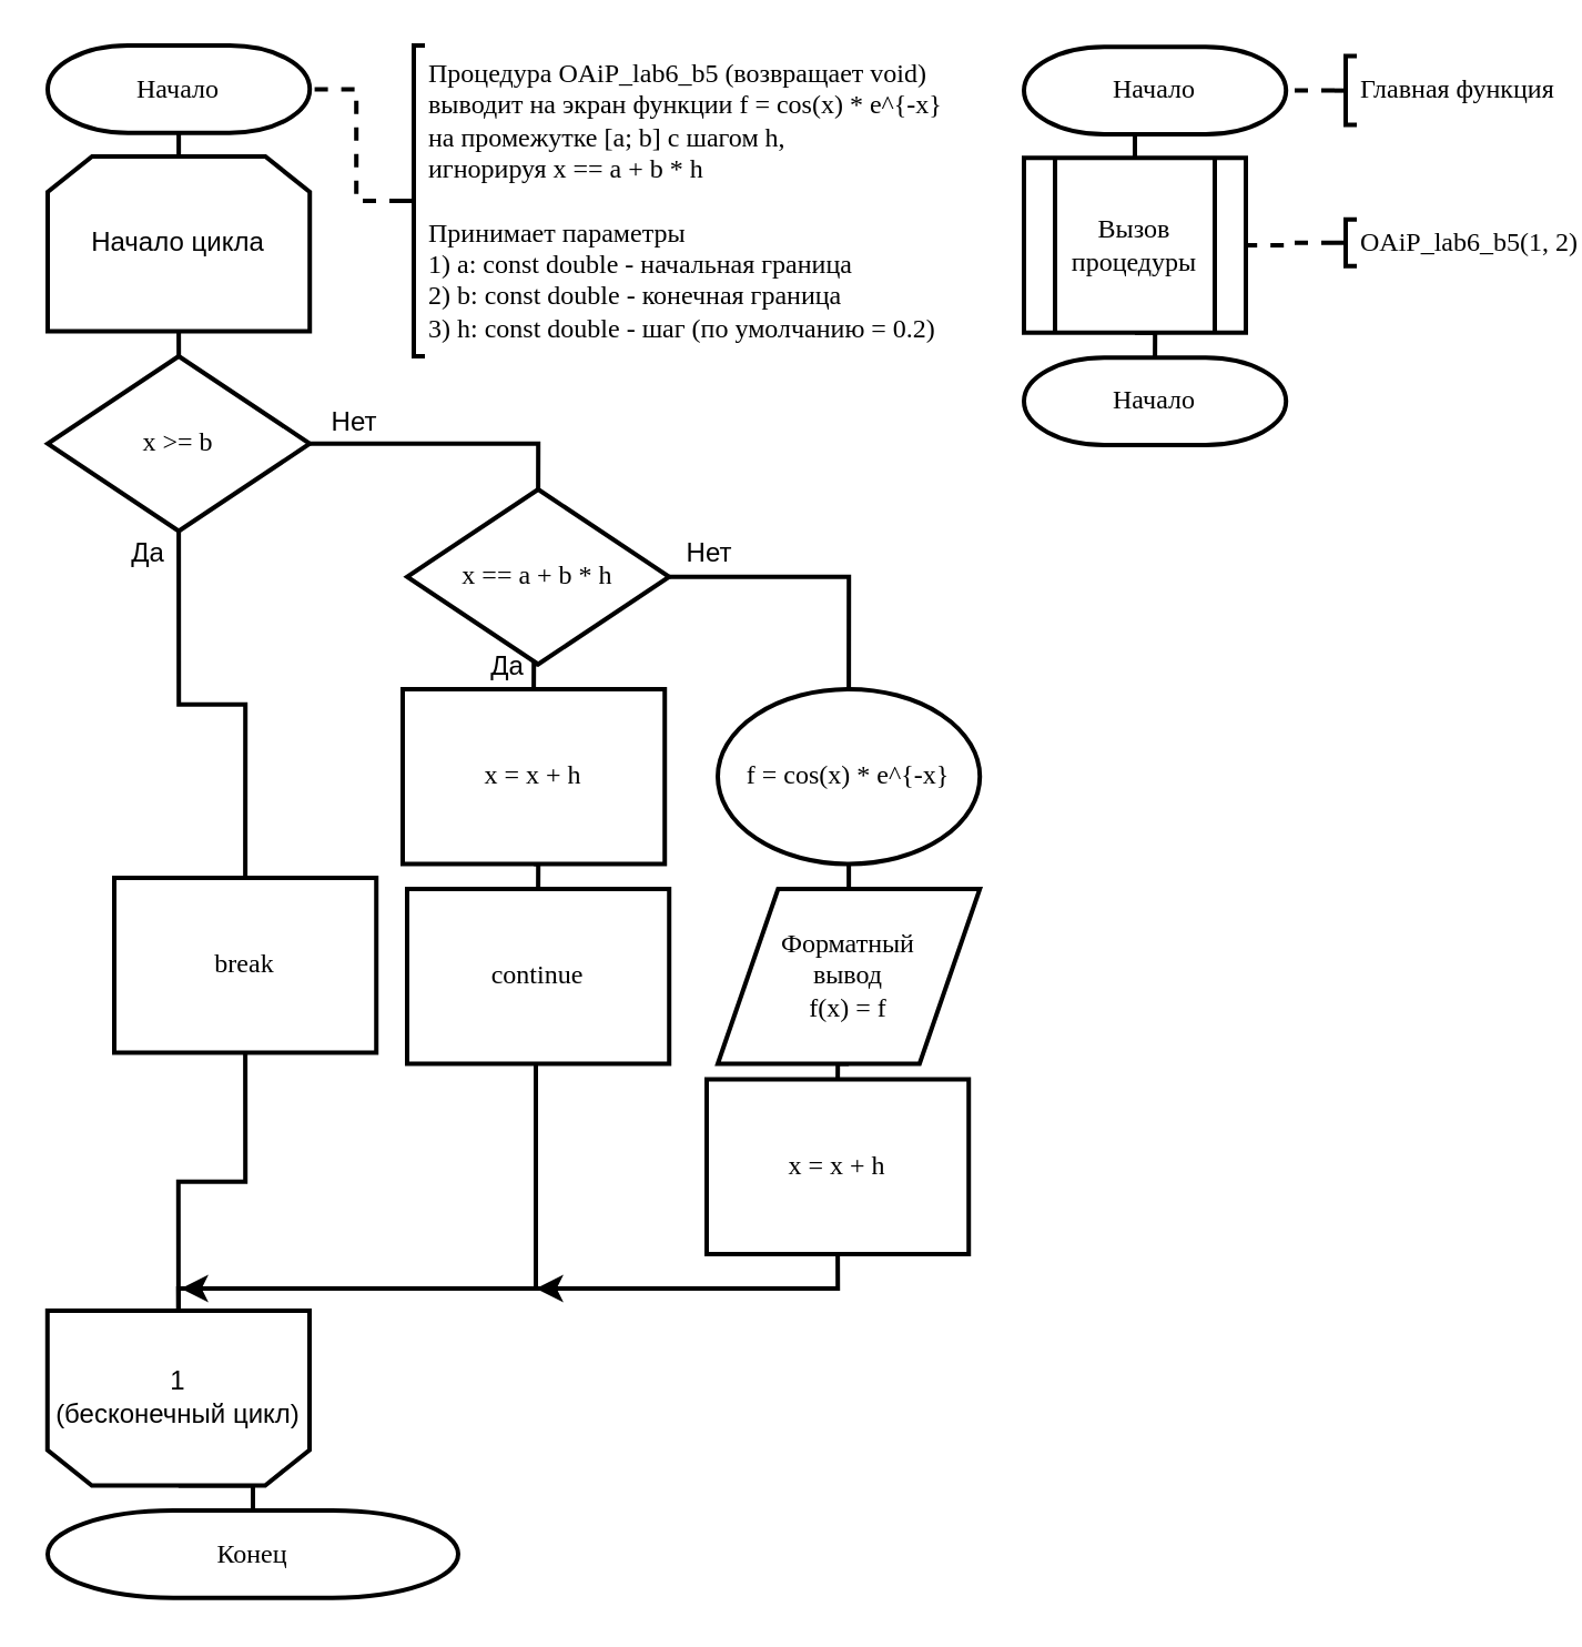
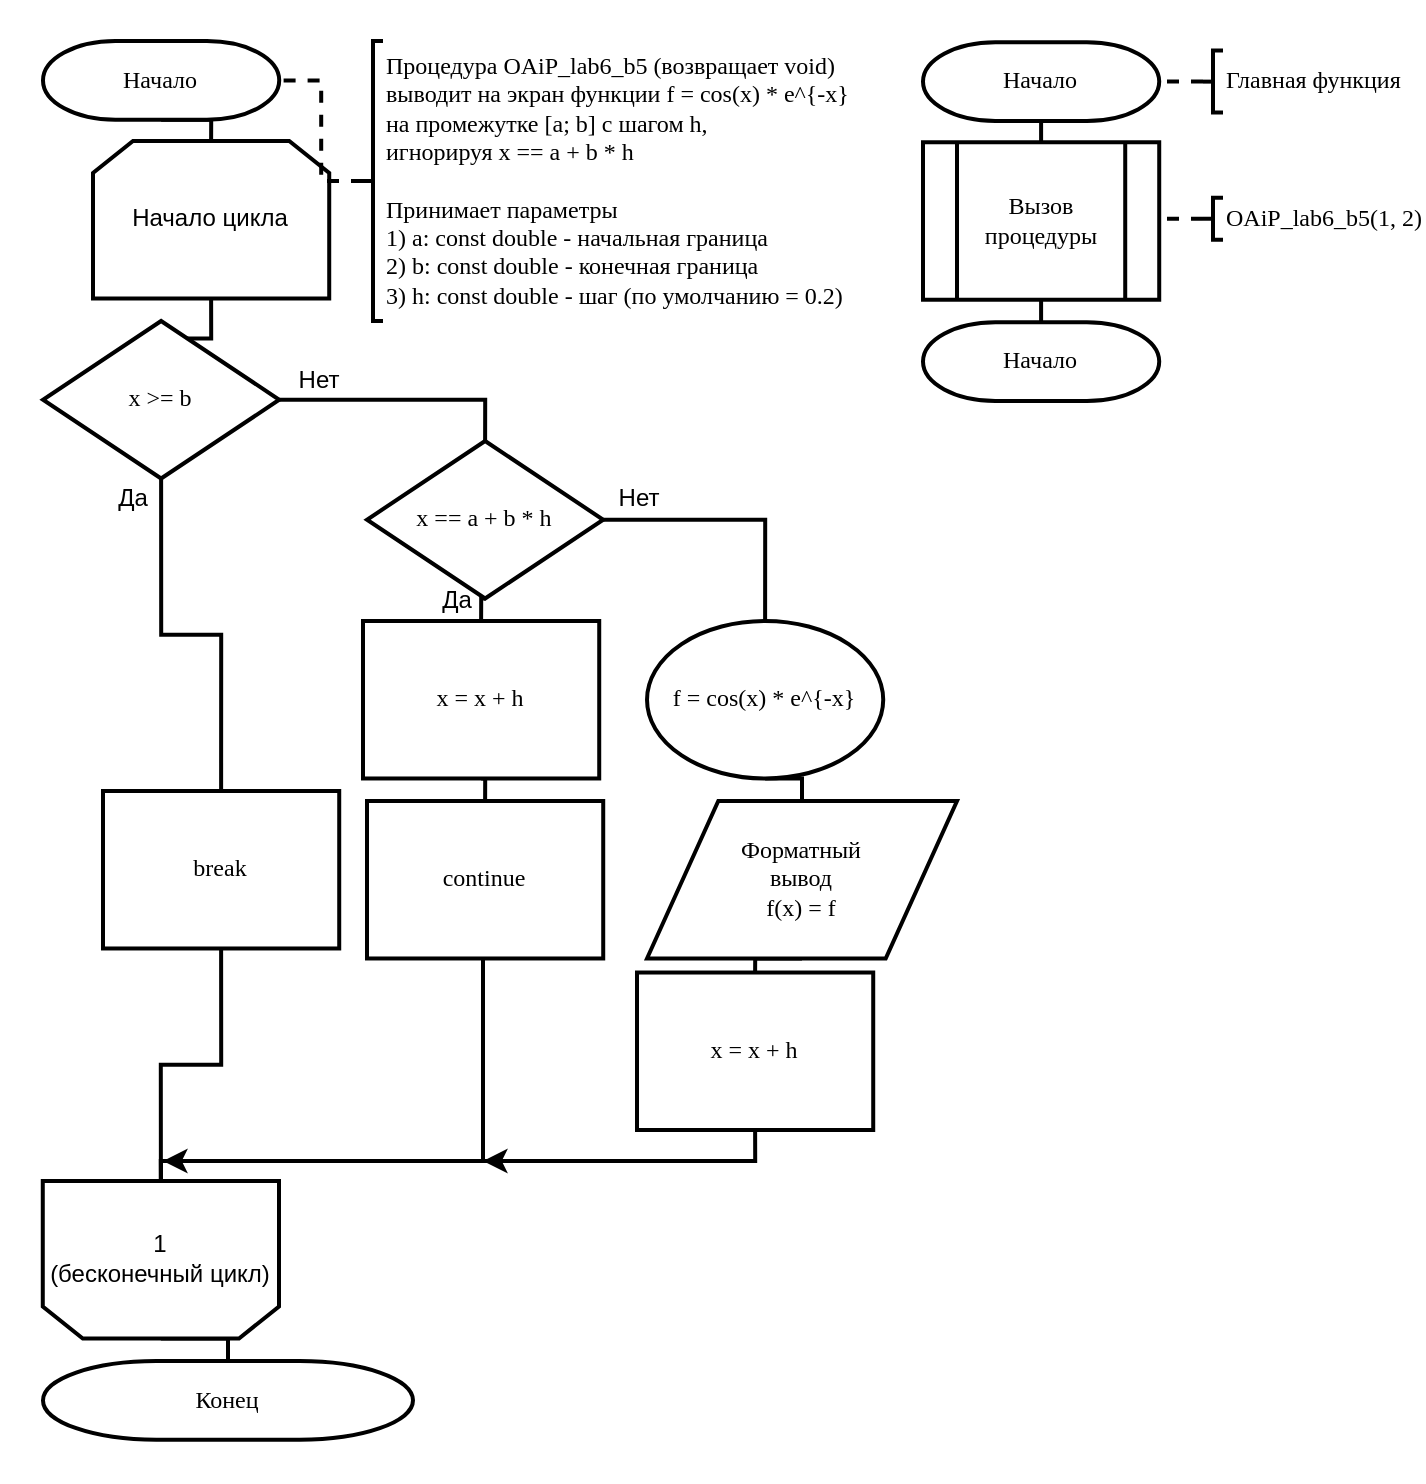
  <mxCell id="0" />
  <mxCell id="1" parent="0" />
  <mxCell id="2" style="edgeStyle=orthogonalEdgeStyle;rounded=0;orthogonalLoop=1;jettySize=auto;html=1;exitX=0.5;exitY=1;exitDx=0;exitDy=0;exitPerimeter=0;entryX=0.5;entryY=0;entryDx=0;entryDy=0;endArrow=none;endFill=0;strokeWidth=2;" edge="1" parent="1" source="3" target="5"><mxGeometry relative="1" as="geometry" /></mxCell>
  <mxCell id="3" value="Начало" style="strokeWidth=2;html=1;shape=mxgraph.flowchart.terminator;whiteSpace=wrap;rounded=0;fontFamily=Times New Roman;fillColor=default;" vertex="1" parent="1"><mxGeometry x="21" y="20" width="118.11" height="39.37" as="geometry" /></mxCell>
  <mxCell id="4" style="edgeStyle=orthogonalEdgeStyle;rounded=0;orthogonalLoop=1;jettySize=auto;html=1;exitX=0.5;exitY=1;exitDx=0;exitDy=0;endArrow=none;endFill=0;strokeWidth=2;" edge="1" parent="1" source="5" target="10"><mxGeometry relative="1" as="geometry" /></mxCell>
- <mxCell id="5" value="Начало цикла" style="shape=loopLimit;whiteSpace=wrap;html=1;strokeWidth=2;fillColor=default;" vertex="1" parent="1"><mxGeometry x="21" y="70" width="118.11" height="78.74" as="geometry" /></mxCell>
+ <mxCell id="5" value="Начало цикла" style="shape=loopLimit;whiteSpace=wrap;html=1;strokeWidth=2;fillColor=default;" vertex="1" parent="1"><mxGeometry x="46" y="70" width="118.11" height="78.74" as="geometry" /></mxCell>
  <mxCell id="6" style="edgeStyle=orthogonalEdgeStyle;rounded=0;orthogonalLoop=1;jettySize=auto;html=1;exitX=0.5;exitY=1;exitDx=0;exitDy=0;entryX=0.5;entryY=0;entryDx=0;entryDy=0;entryPerimeter=0;endArrow=none;endFill=0;strokeWidth=2;" edge="1" parent="1" source="7" target="24"><mxGeometry relative="1" as="geometry" /></mxCell>
  <mxCell id="7" value="1&lt;br&gt;(бесконечный цикл)" style="shape=loopLimit;whiteSpace=wrap;html=1;strokeWidth=2;flipV=1;fillColor=default;" vertex="1" parent="1"><mxGeometry x="20.89" y="590" width="118.11" height="78.74" as="geometry" /></mxCell>
  <mxCell id="8" style="edgeStyle=orthogonalEdgeStyle;rounded=0;orthogonalLoop=1;jettySize=auto;html=1;exitX=0.5;exitY=1;exitDx=0;exitDy=0;exitPerimeter=0;entryX=0.5;entryY=0;entryDx=0;entryDy=0;endArrow=none;endFill=0;strokeWidth=2;" edge="1" parent="1" source="10" target="41"><mxGeometry relative="1" as="geometry" /></mxCell>
  <mxCell id="9" style="edgeStyle=orthogonalEdgeStyle;rounded=0;orthogonalLoop=1;jettySize=auto;html=1;exitX=1;exitY=0.5;exitDx=0;exitDy=0;exitPerimeter=0;entryX=0.5;entryY=0;entryDx=0;entryDy=0;entryPerimeter=0;endArrow=none;endFill=0;strokeWidth=2;" edge="1" parent="1" source="10" target="13"><mxGeometry relative="1" as="geometry" /></mxCell>
  <mxCell id="10" value="x &amp;gt;= b" style="strokeWidth=2;html=1;shape=mxgraph.flowchart.decision;whiteSpace=wrap;rounded=0;fillColor=default;fontFamily=Times New Roman;" vertex="1" parent="1"><mxGeometry x="21" y="160" width="118.11" height="78.74" as="geometry" /></mxCell>
  <mxCell id="11" style="edgeStyle=orthogonalEdgeStyle;rounded=0;orthogonalLoop=1;jettySize=auto;html=1;exitX=0.5;exitY=1;exitDx=0;exitDy=0;exitPerimeter=0;entryX=0.5;entryY=0;entryDx=0;entryDy=0;endArrow=none;endFill=0;strokeWidth=2;" edge="1" parent="1" source="13" target="15"><mxGeometry relative="1" as="geometry" /></mxCell>
  <mxCell id="12" style="edgeStyle=orthogonalEdgeStyle;rounded=0;orthogonalLoop=1;jettySize=auto;html=1;exitX=1;exitY=0.5;exitDx=0;exitDy=0;exitPerimeter=0;entryX=0.5;entryY=0;entryDx=0;entryDy=0;endArrow=none;endFill=0;strokeWidth=2;" edge="1" parent="1" source="13" target="19"><mxGeometry relative="1" as="geometry" /></mxCell>
  <mxCell id="13" value="x == a + b * h" style="strokeWidth=2;html=1;shape=mxgraph.flowchart.decision;whiteSpace=wrap;rounded=0;fillColor=default;fontFamily=Times New Roman;" vertex="1" parent="1"><mxGeometry x="183" y="220" width="118.11" height="78.74" as="geometry" /></mxCell>
  <mxCell id="14" style="edgeStyle=orthogonalEdgeStyle;rounded=0;orthogonalLoop=1;jettySize=auto;html=1;exitX=0.5;exitY=1;exitDx=0;exitDy=0;entryX=0.5;entryY=0;entryDx=0;entryDy=0;endArrow=none;endFill=0;strokeWidth=2;" edge="1" parent="1" source="15" target="17"><mxGeometry relative="1" as="geometry" /></mxCell>
  <mxCell id="15" value="x = x + h" style="rounded=0;whiteSpace=wrap;html=1;absoluteArcSize=1;arcSize=14;strokeWidth=2;fontFamily=Times New Roman;fillColor=default;" vertex="1" parent="1"><mxGeometry x="181" y="310" width="118.11" height="78.74" as="geometry" /></mxCell>
  <mxCell id="16" style="edgeStyle=orthogonalEdgeStyle;rounded=0;orthogonalLoop=1;jettySize=auto;html=1;exitX=0.5;exitY=1;exitDx=0;exitDy=0;endArrow=none;endFill=0;strokeWidth=2;" edge="1" parent="1" source="17" target="7"><mxGeometry relative="1" as="geometry"><Array as="points"><mxPoint x="241" y="479" /><mxPoint x="241" y="580" /><mxPoint x="80" y="580" /></Array></mxGeometry></mxCell>
  <mxCell id="17" value="continue" style="rounded=0;whiteSpace=wrap;html=1;absoluteArcSize=1;arcSize=14;strokeWidth=2;fontFamily=Times New Roman;fillColor=default;" vertex="1" parent="1"><mxGeometry x="183" y="400" width="118.11" height="78.74" as="geometry" /></mxCell>
  <mxCell id="18" style="edgeStyle=orthogonalEdgeStyle;rounded=0;orthogonalLoop=1;jettySize=auto;html=1;exitX=0.5;exitY=1;exitDx=0;exitDy=0;entryX=0.5;entryY=0;entryDx=0;entryDy=0;endArrow=none;endFill=0;strokeWidth=2;" edge="1" parent="1" source="19" target="23"><mxGeometry relative="1" as="geometry" /></mxCell>
  <mxCell id="19" value="f = cos(x) * e^{-x}" style="ellipse;whiteSpace=wrap;html=1;absoluteArcSize=1;arcSize=14;strokeWidth=2;fontFamily=Times New Roman;fillColor=default;" vertex="1" parent="1"><mxGeometry x="323" y="310" width="118.11" height="78.74" as="geometry" /></mxCell>
  <mxCell id="20" style="edgeStyle=orthogonalEdgeStyle;rounded=0;orthogonalLoop=1;jettySize=auto;html=1;exitX=0.5;exitY=1;exitDx=0;exitDy=0;entryX=0.5;entryY=0;entryDx=0;entryDy=0;endArrow=none;endFill=0;strokeWidth=2;" edge="1" parent="1" source="21" target="7"><mxGeometry relative="1" as="geometry"><Array as="points"><mxPoint x="377" y="580" /><mxPoint x="80" y="580" /></Array></mxGeometry></mxCell>
  <mxCell id="21" value="x = x + h" style="rounded=0;whiteSpace=wrap;html=1;absoluteArcSize=1;arcSize=14;strokeWidth=2;fontFamily=Times New Roman;fillColor=default;" vertex="1" parent="1"><mxGeometry x="318" y="485.76" width="118.11" height="78.74" as="geometry" /></mxCell>
  <mxCell id="22" style="edgeStyle=orthogonalEdgeStyle;rounded=0;orthogonalLoop=1;jettySize=auto;html=1;exitX=0.5;exitY=1;exitDx=0;exitDy=0;entryX=0.5;entryY=0;entryDx=0;entryDy=0;endArrow=none;endFill=0;strokeWidth=2;" edge="1" parent="1" source="23" target="21"><mxGeometry relative="1" as="geometry" /></mxCell>
- <mxCell id="23" value="Форматный&lt;br&gt;вывод&lt;br&gt;f(x) = f" style="shape=parallelogram;html=1;strokeWidth=2;perimeter=parallelogramPerimeter;whiteSpace=wrap;rounded=0;arcSize=12;size=0.23;fillColor=default;fontFamily=Times New Roman;" vertex="1" parent="1"><mxGeometry x="323" y="400" width="118.11" height="78.74" as="geometry" /></mxCell>
+ <mxCell id="23" value="Форматный&lt;br&gt;вывод&lt;br&gt;f(x) = f" style="shape=parallelogram;html=1;strokeWidth=2;perimeter=parallelogramPerimeter;whiteSpace=wrap;rounded=0;arcSize=12;size=0.23;fillColor=default;fontFamily=Times New Roman;" vertex="1" parent="1"><mxGeometry x="323" y="400" width="155" height="78.74" as="geometry" /></mxCell>
  <mxCell id="24" value="Конец" style="strokeWidth=2;html=1;shape=mxgraph.flowchart.terminator;whiteSpace=wrap;rounded=0;fontFamily=Times New Roman;fillColor=default;" vertex="1" parent="1"><mxGeometry x="21" y="680" width="185" height="39.37" as="geometry" /></mxCell>
  <mxCell id="25" style="edgeStyle=orthogonalEdgeStyle;rounded=0;orthogonalLoop=1;jettySize=auto;html=1;exitX=0;exitY=0.5;exitDx=0;exitDy=0;exitPerimeter=0;entryX=1;entryY=0.5;entryDx=0;entryDy=0;entryPerimeter=0;endArrow=none;endFill=0;strokeWidth=2;dashed=1;" edge="1" parent="1" source="26" target="3"><mxGeometry relative="1" as="geometry" /></mxCell>
  <mxCell id="26" value="Процедура OAiP_lab6_b5 (возвращает void)&lt;br&gt;выводит на экран функции f = cos(x) * e^{-x}&lt;br&gt;на промежутке [a; b] с шагом h,&lt;br&gt;игнорируя x == a + b * h&lt;br&gt;&lt;br&gt;Принимает параметры&lt;br&gt;1) a: const double - начальная граница&lt;br&gt;2) b: const double - конечная граница&lt;br&gt;3) h: const double - шаг (по умолчанию = 0.2)" style="strokeWidth=2;html=1;shape=mxgraph.flowchart.annotation_2;align=left;labelPosition=right;pointerEvents=1;rounded=0;fontFamily=Times New Roman;fillColor=none;" vertex="1" parent="1"><mxGeometry x="181" y="20" width="10" height="140" as="geometry" /></mxCell>
  <mxCell id="27" style="edgeStyle=orthogonalEdgeStyle;rounded=0;orthogonalLoop=1;jettySize=auto;html=1;exitX=0.5;exitY=1;exitDx=0;exitDy=0;exitPerimeter=0;entryX=0.5;entryY=0;entryDx=0;entryDy=0;endArrow=none;endFill=0;strokeWidth=2;" edge="1" parent="1" source="28" target="30"><mxGeometry relative="1" as="geometry" /></mxCell>
  <mxCell id="28" value="Начало" style="strokeWidth=2;html=1;shape=mxgraph.flowchart.terminator;whiteSpace=wrap;rounded=0;fontFamily=Times New Roman;fillColor=default;" vertex="1" parent="1"><mxGeometry x="461" y="20.63" width="118.11" height="39.37" as="geometry" /></mxCell>
  <mxCell id="29" style="edgeStyle=orthogonalEdgeStyle;rounded=0;orthogonalLoop=1;jettySize=auto;html=1;exitX=0.5;exitY=1;exitDx=0;exitDy=0;entryX=0.5;entryY=0;entryDx=0;entryDy=0;entryPerimeter=0;endArrow=none;endFill=0;strokeWidth=2;" edge="1" parent="1" source="30" target="31"><mxGeometry relative="1" as="geometry" /></mxCell>
- <mxCell id="30" value="Вызов&lt;br&gt;процедуры" style="verticalLabelPosition=middle;verticalAlign=middle;html=1;shape=process;whiteSpace=wrap;rounded=0;size=0.14;arcSize=6;fontFamily=Times New Roman;strokeWidth=2;fillColor=default;fontSize=12;labelPosition=center;align=center;strokeColor=default;" vertex="1" parent="1"><mxGeometry x="461" y="70.63" width="100" height="78.74" as="geometry" /></mxCell>
+ <mxCell id="30" value="Вызов&lt;br&gt;процедуры" style="verticalLabelPosition=middle;verticalAlign=middle;html=1;shape=process;whiteSpace=wrap;rounded=0;size=0.14;arcSize=6;fontFamily=Times New Roman;strokeWidth=2;fillColor=default;fontSize=12;labelPosition=center;align=center;strokeColor=default;" vertex="1" parent="1"><mxGeometry x="461" y="70.63" width="118.11" height="78.74" as="geometry" /></mxCell>
  <mxCell id="31" value="Начало" style="strokeWidth=2;html=1;shape=mxgraph.flowchart.terminator;whiteSpace=wrap;rounded=0;fontFamily=Times New Roman;fillColor=default;" vertex="1" parent="1"><mxGeometry x="461" y="160.63" width="118.11" height="39.37" as="geometry" /></mxCell>
  <mxCell id="32" style="edgeStyle=orthogonalEdgeStyle;rounded=0;orthogonalLoop=1;jettySize=auto;html=1;exitX=0;exitY=0.5;exitDx=0;exitDy=0;exitPerimeter=0;entryX=1;entryY=0.5;entryDx=0;entryDy=0;entryPerimeter=0;dashed=1;endArrow=none;endFill=0;strokeWidth=2;" edge="1" parent="1" source="33" target="28"><mxGeometry relative="1" as="geometry" /></mxCell>
  <mxCell id="33" value="Главная функция" style="strokeWidth=2;html=1;shape=mxgraph.flowchart.annotation_2;align=left;labelPosition=right;pointerEvents=1;rounded=0;fontFamily=Times New Roman;fillColor=none;" vertex="1" parent="1"><mxGeometry x="601" y="24.81" width="10" height="31" as="geometry" /></mxCell>
  <mxCell id="34" style="edgeStyle=orthogonalEdgeStyle;rounded=0;orthogonalLoop=1;jettySize=auto;html=1;exitX=0;exitY=0.5;exitDx=0;exitDy=0;exitPerimeter=0;entryX=1;entryY=0.5;entryDx=0;entryDy=0;dashed=1;endArrow=none;endFill=0;strokeWidth=2;" edge="1" parent="1" source="35" target="30"><mxGeometry relative="1" as="geometry" /></mxCell>
  <mxCell id="35" value="OAiP_lab6_b5(1, 2)" style="strokeWidth=2;html=1;shape=mxgraph.flowchart.annotation_2;align=left;labelPosition=right;pointerEvents=1;rounded=0;fontFamily=Times New Roman;fillColor=none;" vertex="1" parent="1"><mxGeometry x="601" y="98.37" width="10" height="21" as="geometry" /></mxCell>
  <mxCell id="36" value="Да" style="text;html=1;align=center;verticalAlign=middle;resizable=0;points=[];autosize=1;strokeColor=none;fillColor=none;" vertex="1" parent="1"><mxGeometry x="51" y="238.74" width="30" height="20" as="geometry" /></mxCell>
  <mxCell id="37" value="Да" style="text;html=1;align=center;verticalAlign=middle;resizable=0;points=[];autosize=1;strokeColor=none;fillColor=none;" vertex="1" parent="1"><mxGeometry x="213" y="290" width="30" height="20" as="geometry" /></mxCell>
  <mxCell id="38" value="Нет" style="text;html=1;align=center;verticalAlign=middle;resizable=0;points=[];autosize=1;strokeColor=none;fillColor=none;" vertex="1" parent="1"><mxGeometry x="139" y="180" width="40" height="20" as="geometry" /></mxCell>
  <mxCell id="39" value="Нет" style="text;html=1;align=center;verticalAlign=middle;resizable=0;points=[];autosize=1;strokeColor=none;fillColor=none;" vertex="1" parent="1"><mxGeometry x="299.11" y="238.74" width="40" height="20" as="geometry" /></mxCell>
  <mxCell id="40" style="edgeStyle=orthogonalEdgeStyle;rounded=0;orthogonalLoop=1;jettySize=auto;html=1;exitX=0.5;exitY=1;exitDx=0;exitDy=0;entryX=0.5;entryY=0;entryDx=0;entryDy=0;endArrow=none;endFill=0;strokeWidth=2;" edge="1" parent="1" source="41" target="7"><mxGeometry relative="1" as="geometry" /></mxCell>
  <mxCell id="41" value="break" style="rounded=0;whiteSpace=wrap;html=1;absoluteArcSize=1;arcSize=14;strokeWidth=2;fontFamily=Times New Roman;fillColor=default;" vertex="1" parent="1"><mxGeometry x="51" y="395" width="118.11" height="78.74" as="geometry" /></mxCell>
  <mxCell id="42" value="" style="endArrow=classic;html=1;rounded=0;strokeWidth=2;" edge="1" parent="1"><mxGeometry width="50" height="50" relative="1" as="geometry"><mxPoint x="371" y="580" as="sourcePoint" /><mxPoint x="241" y="580" as="targetPoint" /></mxGeometry></mxCell>
  <mxCell id="43" value="" style="endArrow=classic;html=1;rounded=0;strokeWidth=2;" edge="1" parent="1"><mxGeometry width="50" height="50" relative="1" as="geometry"><mxPoint x="231" y="580" as="sourcePoint" /><mxPoint x="81" y="580" as="targetPoint" /></mxGeometry></mxCell>
